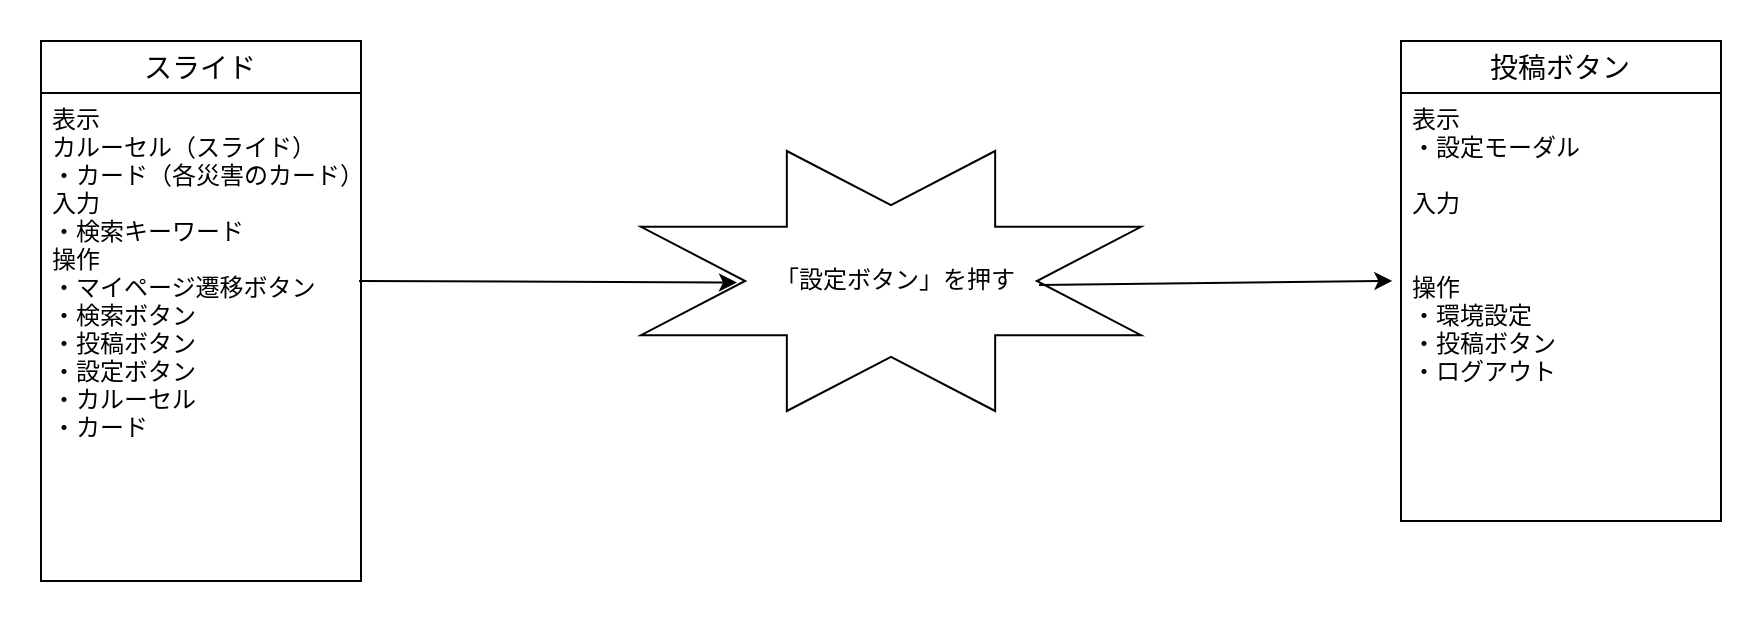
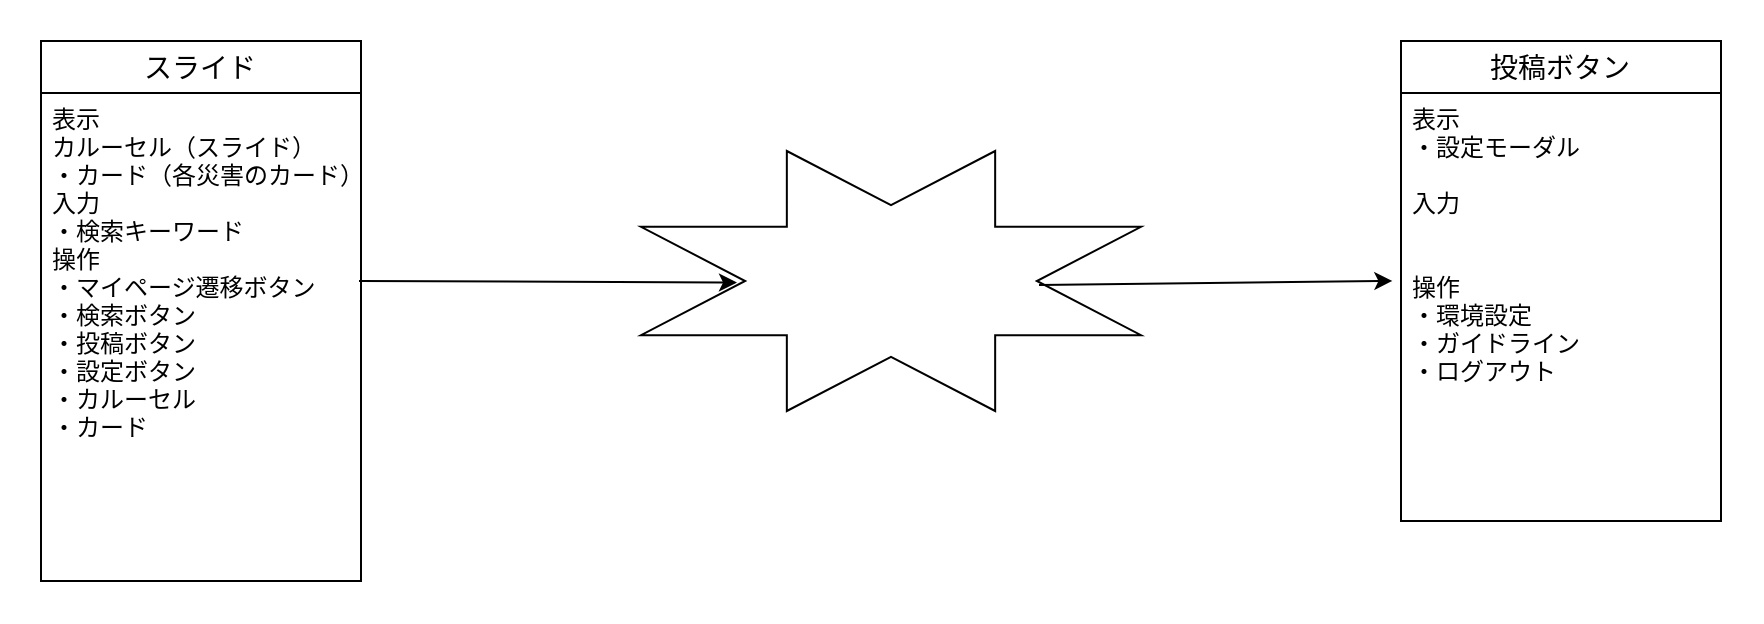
  <mxCell id="0" />
  <mxCell id="1" parent="0" />
  <mxCell id="2" value="スライド" style="swimlane;fontStyle=0;childLayout=stackLayout;horizontal=1;startSize=26;horizontalStack=0;resizeParent=1;resizeParentMax=0;resizeLast=0;collapsible=1;marginBottom=0;align=center;fontSize=14;" parent="1" vertex="1"><mxGeometry x="20" y="20" width="160" height="270" as="geometry" /></mxCell>
  <mxCell id="3" value="表示&#10;カルーセル（スライド）&#10;・カード（各災害のカード）&#10;入力&#10;・検索キーワード&#10;操作&#10;・マイページ遷移ボタン&#10;・検索ボタン&#10;・投稿ボタン&#10;・設定ボタン&#10;・カルーセル&#10;・カード" style="text;strokeColor=none;fillColor=none;spacingLeft=4;spacingRight=4;overflow=hidden;rotatable=0;points=[[0,0.5],[1,0.5]];portConstraint=eastwest;fontSize=12;" parent="2" vertex="1"><mxGeometry y="26" width="160" height="244" as="geometry" /></mxCell>
  <mxCell id="4" value="" style="verticalLabelPosition=bottom;verticalAlign=top;html=1;shape=mxgraph.basic.8_point_star" parent="1" vertex="1"><mxGeometry x="320" y="75" width="250" height="130" as="geometry" /></mxCell>
- <mxCell id="5" value="「設定ボタン」を押す" style="text;html=1;strokeColor=none;fillColor=none;align=center;verticalAlign=middle;whiteSpace=wrap;rounded=0;" parent="1" vertex="1"><mxGeometry x="380" y="128.75" width="135" height="22.5" as="geometry" /></mxCell>
  <mxCell id="6" value="" style="endArrow=classic;html=1;entryX=0.192;entryY=0.506;entryDx=0;entryDy=0;entryPerimeter=0;" parent="1" target="4" edge="1"><mxGeometry width="50" height="50" relative="1" as="geometry"><mxPoint x="179" y="140" as="sourcePoint" /><mxPoint x="680" y="220" as="targetPoint" /></mxGeometry></mxCell>
  <mxCell id="7" value="" style="endArrow=classic;html=1;entryX=-0.027;entryY=0.439;entryDx=0;entryDy=0;entryPerimeter=0;exitX=0.796;exitY=0.515;exitDx=0;exitDy=0;exitPerimeter=0;" parent="1" target="9" edge="1" source="4"><mxGeometry width="50" height="50" relative="1" as="geometry"><mxPoint x="630" y="140" as="sourcePoint" /><mxPoint x="610" y="140" as="targetPoint" /><Array as="points" /></mxGeometry></mxCell>
  <mxCell id="8" value="投稿ボタン" style="swimlane;fontStyle=0;childLayout=stackLayout;horizontal=1;startSize=26;horizontalStack=0;resizeParent=1;resizeParentMax=0;resizeLast=0;collapsible=1;marginBottom=0;align=center;fontSize=14;" parent="1" vertex="1"><mxGeometry x="700" y="20" width="160" height="240" as="geometry" /></mxCell>
- <mxCell id="9" value="表示&#10;・設定モーダル&#10;&#10;入力&#10;&#10;&#10;操作&#10;・環境設定&#10;・投稿ボタン&#10;・ログアウト&#10;" style="text;strokeColor=none;fillColor=none;spacingLeft=4;spacingRight=4;overflow=hidden;rotatable=0;points=[[0,0.5],[1,0.5]];portConstraint=eastwest;fontSize=12;" parent="8" vertex="1"><mxGeometry y="26" width="160" height="214" as="geometry" /></mxCell>
+ <mxCell id="9" value="表示&#10;・設定モーダル&#10;&#10;入力&#10;&#10;&#10;操作&#10;・環境設定&#10;・ガイドライン&#10;・ログアウト&#10;" style="text;strokeColor=none;fillColor=none;spacingLeft=4;spacingRight=4;overflow=hidden;rotatable=0;points=[[0,0.5],[1,0.5]];portConstraint=eastwest;fontSize=12;" parent="8" vertex="1"><mxGeometry y="26" width="160" height="214" as="geometry" /></mxCell>
